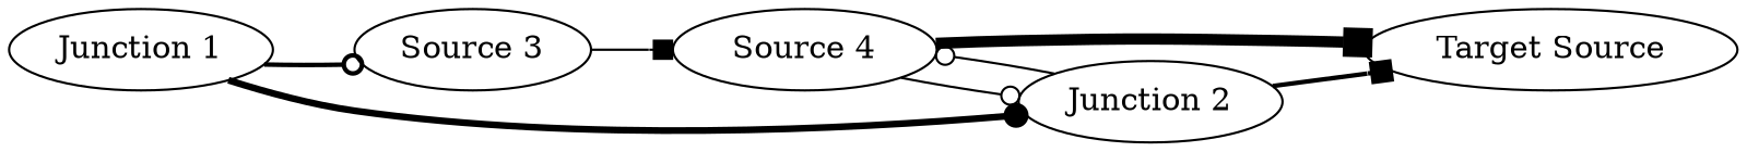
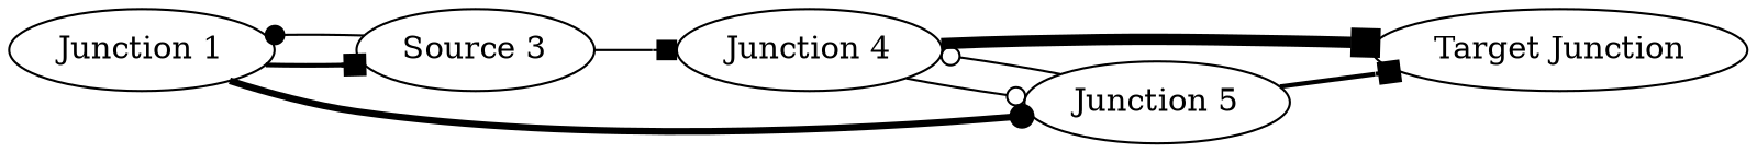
  digraph {
    rankdir=LR
    edge [arrowhead=odot]
    n1 [label="Junction 1"]
    n2 [label="Source 3"]
-   n3 [label="Junction 2"]
-   n4 [label="Source 4"]
-   n5 [label="Target Source"]
-   n1 -> n2 [penwidth=2]
+   n3 [label="Junction 5"]
+   n4 [label="Junction 4"]
+   n5 [label="Target Junction"]
+   n1 -> n2 [arrowhead=box penwidth=2]
    n1 -> n3 [arrowhead=dot penwidth=3]
+   n2 -> n1 [arrowhead=dot]
    n2 -> n4 [arrowhead=box]
    n3 -> n4
    n3 -> n5 [arrowhead=box penwidth=2]
    n4 -> n3
    n4 -> n5 [arrowhead=box penwidth=5]
  }
